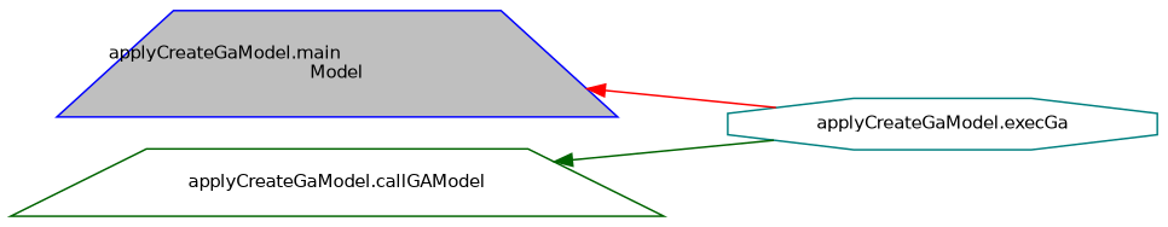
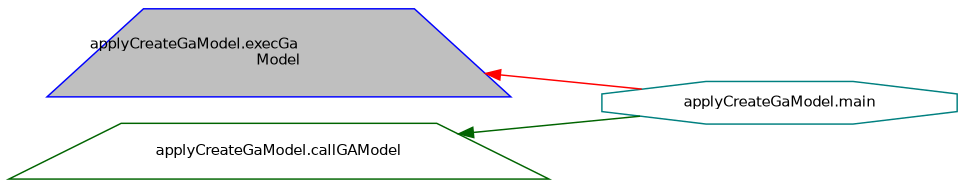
  digraph {
    rankdir=LR
    node [fillcolor=white fontname=Helvetica fontsize=10 shape=trapezium style=filled]
    edge [dir=back fontname=Helvetica fontsize=10 labelfontname=Helvetica labelfontsize=10 style=solid]
-   n1 [color=blue fillcolor=grey75 fontcolor=black height=0.2 label="applyCreateGaModel.main\lModel" width=0.4]
-   n2 [color=teal height=0.2 label="applyCreateGaModel.execGa" shape=octagon width=0.4]
+   n1 [color=blue fillcolor=grey75 fontcolor=black height=0.2 label="applyCreateGaModel.execGa\lModel" width=0.4]
+   n2 [color=teal height=0.2 label="applyCreateGaModel.main" shape=octagon width=0.4]
    n3 [color=darkgreen height=0.2 label="applyCreateGaModel.callGAModel" width=0.4]
    n1 -> n2 [color=red]
    n3 -> n2 [color=darkgreen]
  }
